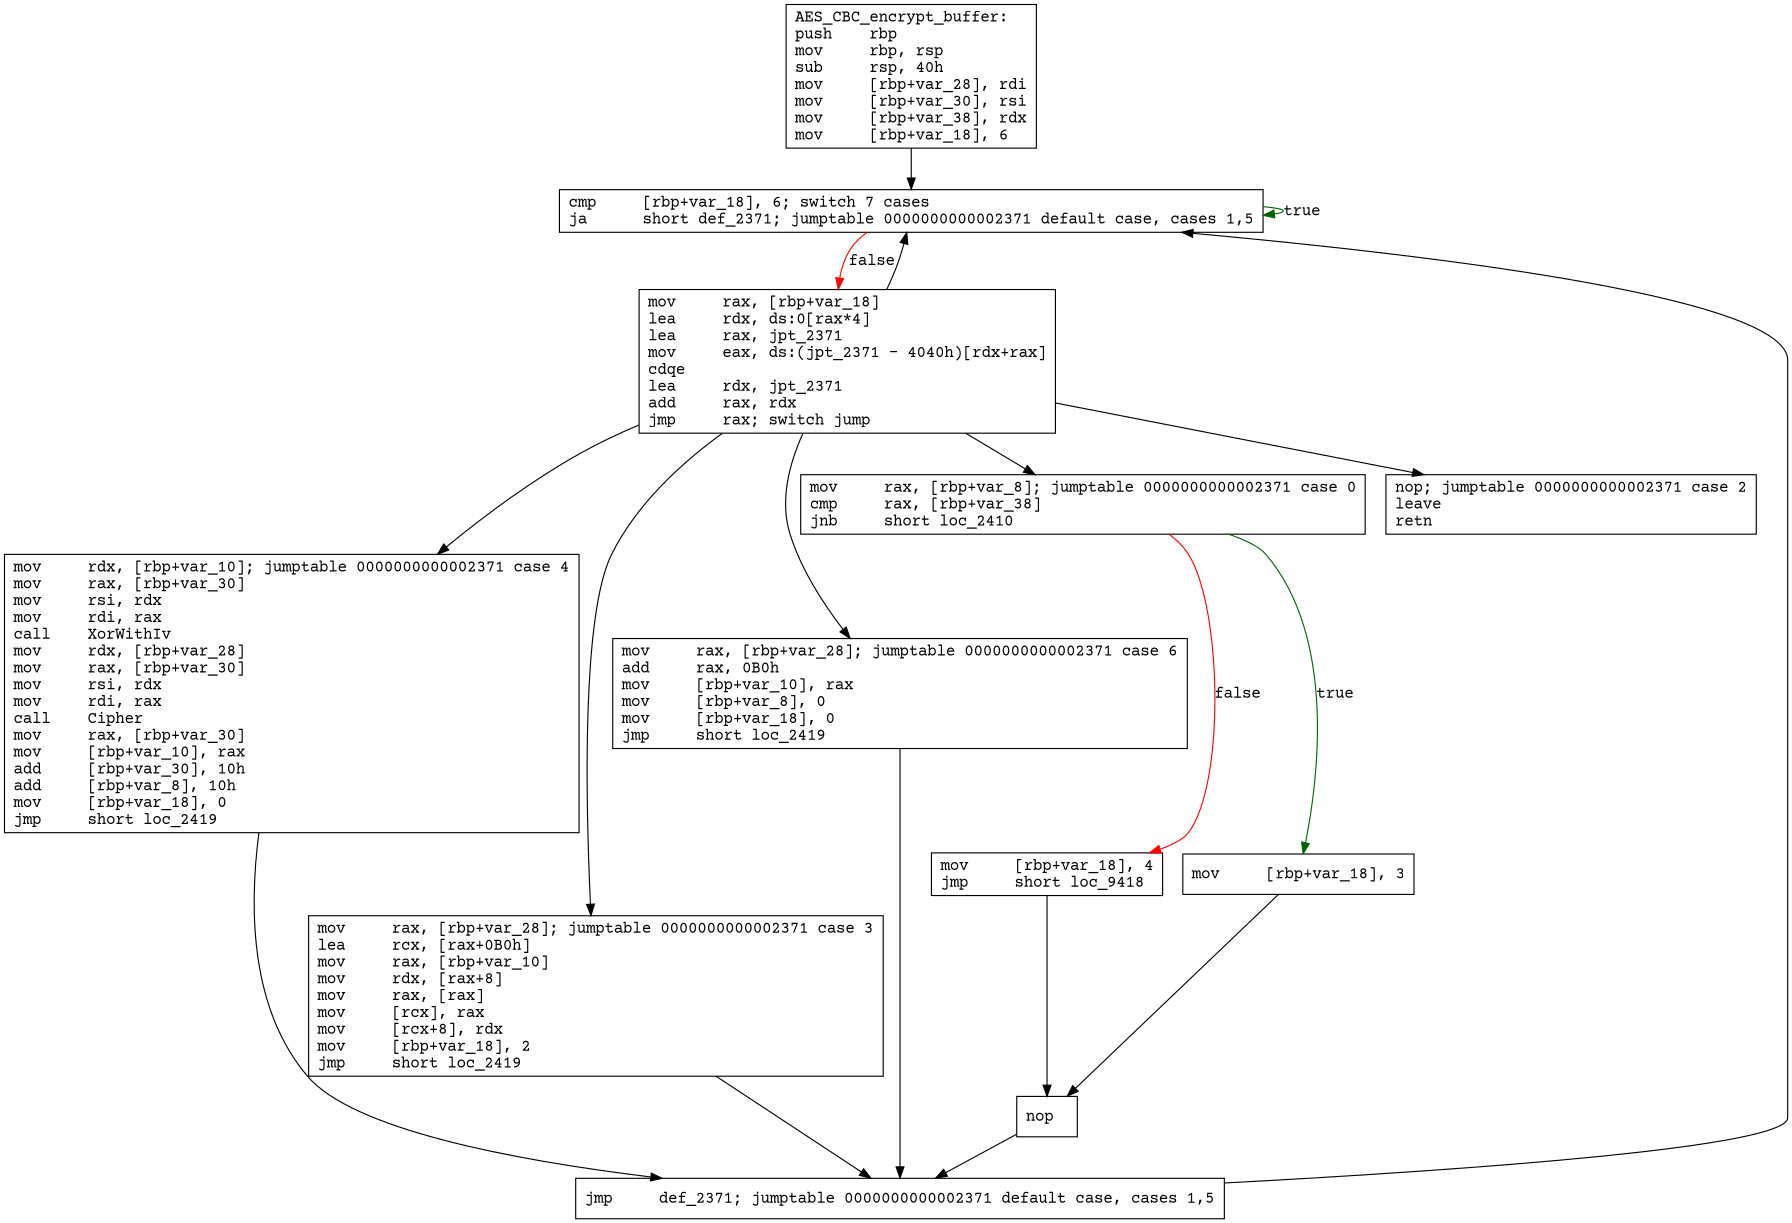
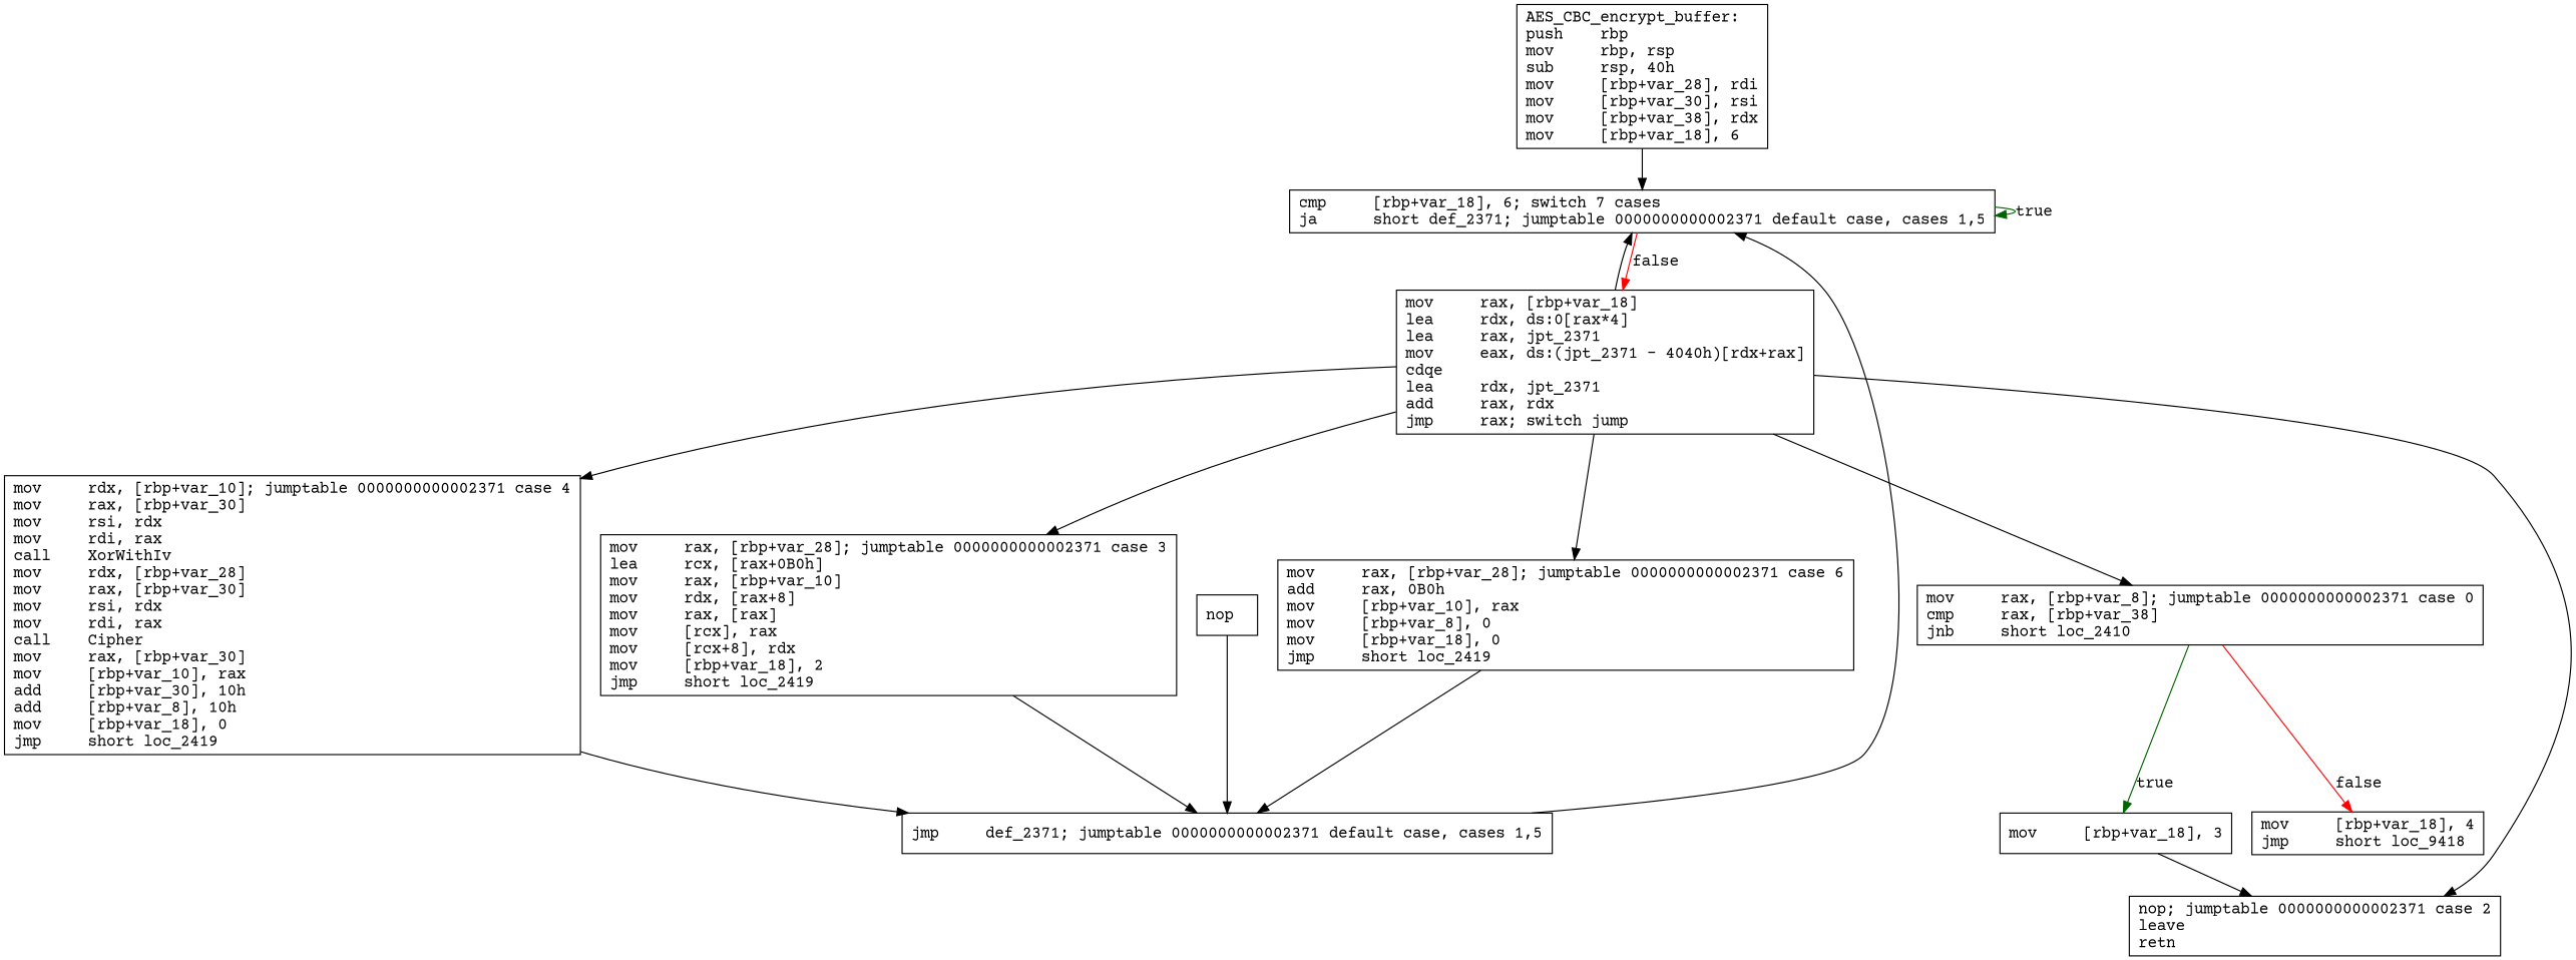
  digraph {
    fontname="Courier Prime"
    node [fontname="Courier Prime" shape=box]
    edge [fontname="Courier Prime"]
    n1 [label="AES_CBC_encrypt_buffer:\lpush    rbp\lmov     rbp, rsp\lsub     rsp, 40h\lmov     [rbp+var_28], rdi\lmov     [rbp+var_30], rsi\lmov     [rbp+var_38], rdx\lmov     [rbp+var_18], 6\l"]
    n2 [label="cmp     [rbp+var_18], 6; switch 7 cases\lja      short def_2371; jumptable 0000000000002371 default case, cases 1,5\l"]
    n3 [label="mov     rax, [rbp+var_18]\llea     rdx, ds:0[rax*4]\llea     rax, jpt_2371\lmov     eax, ds:(jpt_2371 - 4040h)[rdx+rax]\lcdqe\llea     rdx, jpt_2371\ladd     rax, rdx\ljmp     rax; switch jump\l"]
    n4 [label="mov     rdx, [rbp+var_10]; jumptable 0000000000002371 case 4\lmov     rax, [rbp+var_30]\lmov     rsi, rdx\lmov     rdi, rax\lcall    XorWithIv\lmov     rdx, [rbp+var_28]\lmov     rax, [rbp+var_30]\lmov     rsi, rdx\lmov     rdi, rax\lcall    Cipher\lmov     rax, [rbp+var_30]\lmov     [rbp+var_10], rax\ladd     [rbp+var_30], 10h\ladd     [rbp+var_8], 10h\lmov     [rbp+var_18], 0\ljmp     short loc_2419\l"]
    n5 [label="mov     rax, [rbp+var_28]; jumptable 0000000000002371 case 3\llea     rcx, [rax+0B0h]\lmov     rax, [rbp+var_10]\lmov     rdx, [rax+8]\lmov     rax, [rax]\lmov     [rcx], rax\lmov     [rcx+8], rdx\lmov     [rbp+var_18], 2\ljmp     short loc_2419\l"]
    n6 [label="mov     rax, [rbp+var_28]; jumptable 0000000000002371 case 6\ladd     rax, 0B0h\lmov     [rbp+var_10], rax\lmov     [rbp+var_8], 0\lmov     [rbp+var_18], 0\ljmp     short loc_2419\l"]
    n7 [label="mov     rax, [rbp+var_8]; jumptable 0000000000002371 case 0\lcmp     rax, [rbp+var_38]\ljnb     short loc_2410\l"]
    n8 [label="nop; jumptable 0000000000002371 case 2\lleave\lretn\l"]
    n9 [label="jmp     def_2371; jumptable 0000000000002371 default case, cases 1,5\l"]
    n10 [label="mov     [rbp+var_18], 4\ljmp     short loc_9418\l"]
    n11 [label="mov     [rbp+var_18], 3\l"]
    n12 [label="nop\l"]
    n1 -> n2
    n2 -> n2 [color=darkgreen label=true]
    n2 -> n3 [color=red label=false]
    n3 -> n2
    n3 -> n4
    n3 -> n5
    n3 -> n6
    n3 -> n7
    n3 -> n8
    n4 -> n9
    n5 -> n9
    n6 -> n9
    n7 -> n10 [color=red label=false]
    n7 -> n11 [color=darkgreen label=true]
    n9 -> n2
-   n10 -> n12
-   n11 -> n12
+   n11 -> n8
    n12 -> n9
  }
